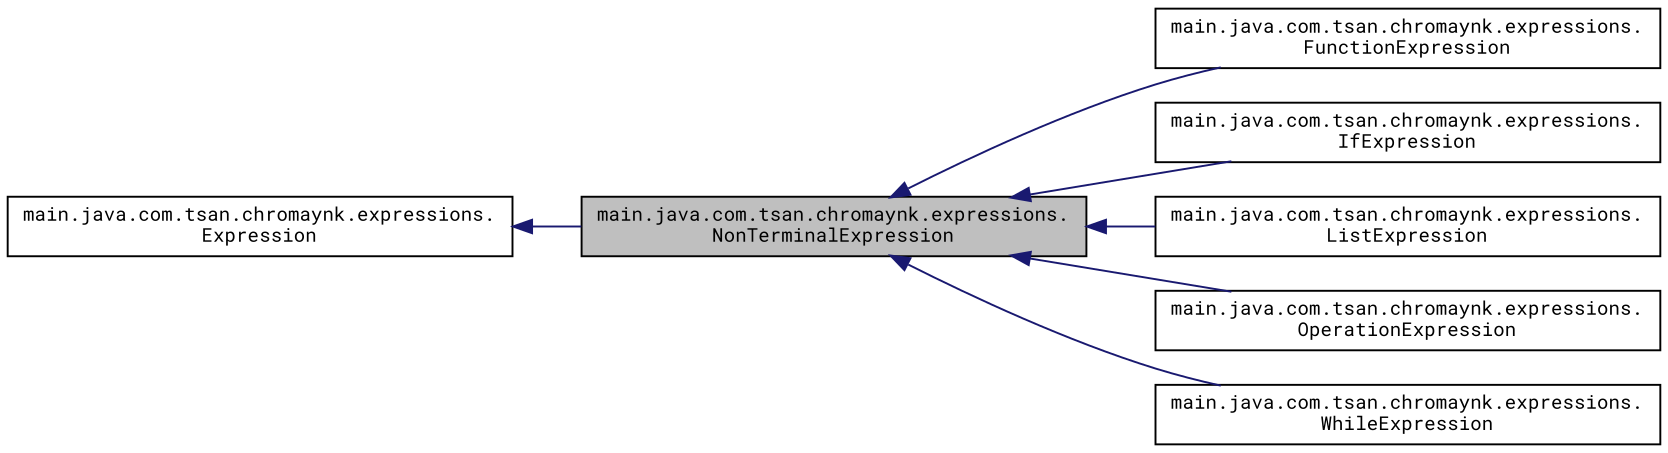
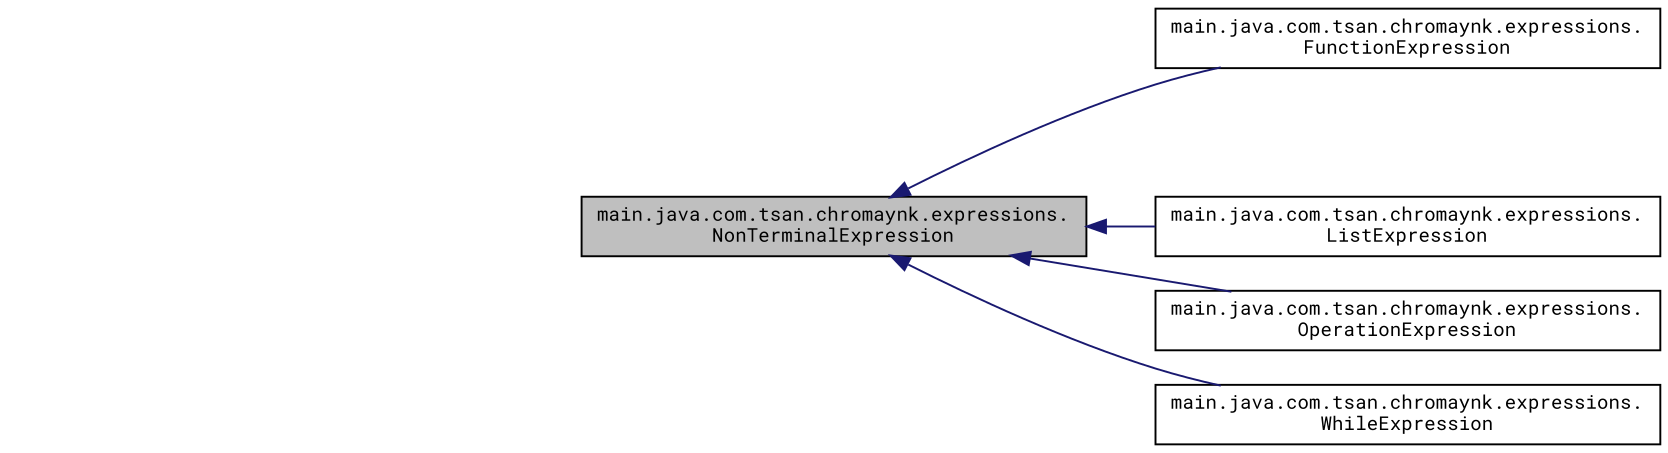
  digraph {
    fontname="Roboto Mono"
    rankdir=LR
    node [color=black fillcolor=white fontname="Roboto Mono" fontsize=10 shape=record style=filled]
    edge [color=midnightblue dir=back fontname="Roboto Mono" fontsize=10 labelfontname=Helvetica labelfontsize=10 style=solid]
    n1 [fillcolor=grey75 fontcolor=black height=0.2 label="main.java.com.tsan.chromaynk.expressions.\lNonTerminalExpression" width=0.4]
    n2 [height=0.2 label="main.java.com.tsan.chromaynk.expressions.\lFunctionExpression" width=0.4]
-   n3 [height=0.2 label="main.java.com.tsan.chromaynk.expressions.\lIfExpression" width=0.4]
    n4 [height=0.2 label="main.java.com.tsan.chromaynk.expressions.\lListExpression" width=0.4]
    n5 [height=0.2 label="main.java.com.tsan.chromaynk.expressions.\lOperationExpression" width=0.4]
    n6 [height=0.2 label="main.java.com.tsan.chromaynk.expressions.\lWhileExpression" width=0.4]
-   n7 [height=0.2 label="main.java.com.tsan.chromaynk.expressions.\lExpression" width=0.4]
    n1 -> n2
-   n1 -> n3
    n1 -> n4
    n1 -> n5
    n1 -> n6
-   n7 -> n1
  }
